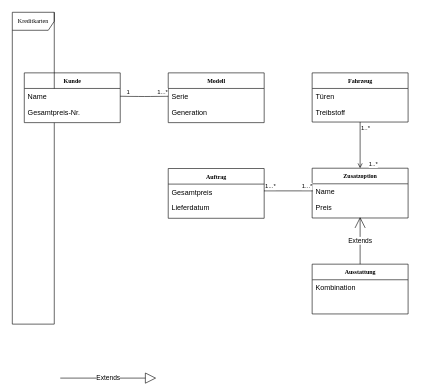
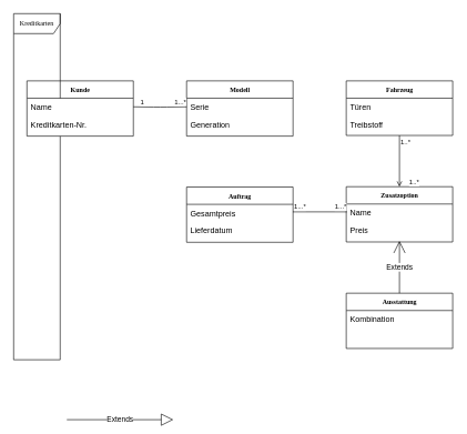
  <mxCell id="0" />
  <mxCell id="1" parent="0" />
  <mxCell id="2" value="Kreditkarten" style="shape=umlFrame;whiteSpace=wrap;html=1;rounded=0;shadow=0;comic=0;labelBackgroundColor=none;strokeColor=#000000;strokeWidth=1;fillColor=#ffffff;fontFamily=Verdana;fontSize=10;fontColor=#000000;align=center;width=110;height=30;" parent="1" vertex="1"><mxGeometry x="20" y="20" width="70" height="520" as="geometry" /></mxCell>
  <mxCell id="3" value="&lt;b&gt;Kunde&lt;/b&gt;" style="swimlane;html=1;fontStyle=0;childLayout=stackLayout;horizontal=1;startSize=26;fillColor=none;horizontalStack=0;resizeParent=1;resizeLast=0;collapsible=1;marginBottom=0;swimlaneFillColor=#ffffff;rounded=0;shadow=0;comic=0;labelBackgroundColor=none;strokeColor=#000000;strokeWidth=1;fontFamily=Verdana;fontSize=10;fontColor=#000000;align=center;" parent="1" vertex="1"><mxGeometry x="40" y="121" width="160" height="83" as="geometry" /></mxCell>
  <mxCell id="4" value="Name" style="text;html=1;strokeColor=none;fillColor=none;align=left;verticalAlign=top;spacingLeft=4;spacingRight=4;whiteSpace=wrap;overflow=hidden;rotatable=0;points=[[0,0.5],[1,0.5]];portConstraint=eastwest;" parent="3" vertex="1"><mxGeometry y="26" width="160" height="26" as="geometry" /></mxCell>
- <mxCell id="5" value="Gesamtpreis-Nr." style="text;html=1;strokeColor=none;fillColor=none;align=left;verticalAlign=top;spacingLeft=4;spacingRight=4;whiteSpace=wrap;overflow=hidden;rotatable=0;points=[[0,0.5],[1,0.5]];portConstraint=eastwest;" parent="3" vertex="1"><mxGeometry y="52" width="160" height="26" as="geometry" /></mxCell>
+ <mxCell id="5" value="Kreditkarten-Nr." style="text;html=1;strokeColor=none;fillColor=none;align=left;verticalAlign=top;spacingLeft=4;spacingRight=4;whiteSpace=wrap;overflow=hidden;rotatable=0;points=[[0,0.5],[1,0.5]];portConstraint=eastwest;" parent="3" vertex="1"><mxGeometry y="52" width="160" height="26" as="geometry" /></mxCell>
  <mxCell id="6" value="&lt;b&gt;Modell&lt;/b&gt;" style="swimlane;html=1;fontStyle=0;childLayout=stackLayout;horizontal=1;startSize=26;fillColor=none;horizontalStack=0;resizeParent=1;resizeLast=0;collapsible=1;marginBottom=0;swimlaneFillColor=#ffffff;rounded=0;shadow=0;comic=0;labelBackgroundColor=none;strokeColor=#000000;strokeWidth=1;fontFamily=Verdana;fontSize=10;fontColor=#000000;align=center;" parent="1" vertex="1"><mxGeometry x="280" y="121" width="160" height="83" as="geometry" /></mxCell>
  <mxCell id="7" value="Serie" style="text;html=1;strokeColor=none;fillColor=none;align=left;verticalAlign=top;spacingLeft=4;spacingRight=4;whiteSpace=wrap;overflow=hidden;rotatable=0;points=[[0,0.5],[1,0.5]];portConstraint=eastwest;" parent="6" vertex="1"><mxGeometry y="26" width="160" height="26" as="geometry" /></mxCell>
  <mxCell id="8" value="Generation" style="text;html=1;strokeColor=none;fillColor=none;align=left;verticalAlign=top;spacingLeft=4;spacingRight=4;whiteSpace=wrap;overflow=hidden;rotatable=0;points=[[0,0.5],[1,0.5]];portConstraint=eastwest;" parent="6" vertex="1"><mxGeometry y="52" width="160" height="26" as="geometry" /></mxCell>
  <mxCell id="9" value="&lt;b&gt;Auftrag&lt;/b&gt;" style="swimlane;html=1;fontStyle=0;childLayout=stackLayout;horizontal=1;startSize=26;fillColor=none;horizontalStack=0;resizeParent=1;resizeLast=0;collapsible=1;marginBottom=0;swimlaneFillColor=#ffffff;rounded=0;shadow=0;comic=0;labelBackgroundColor=none;strokeColor=#000000;strokeWidth=1;fontFamily=Verdana;fontSize=10;fontColor=#000000;align=center;" vertex="1" parent="1"><mxGeometry x="280" y="280.5" width="160" height="83" as="geometry" /></mxCell>
  <mxCell id="10" value="Gesamtpreis" style="text;html=1;strokeColor=none;fillColor=none;align=left;verticalAlign=top;spacingLeft=4;spacingRight=4;whiteSpace=wrap;overflow=hidden;rotatable=0;points=[[0,0.5],[1,0.5]];portConstraint=eastwest;" vertex="1" parent="9"><mxGeometry y="26" width="160" height="26" as="geometry" /></mxCell>
  <mxCell id="11" value="Lieferdatum" style="text;html=1;strokeColor=none;fillColor=none;align=left;verticalAlign=top;spacingLeft=4;spacingRight=4;whiteSpace=wrap;overflow=hidden;rotatable=0;points=[[0,0.5],[1,0.5]];portConstraint=eastwest;" vertex="1" parent="9"><mxGeometry y="52" width="160" height="26" as="geometry" /></mxCell>
  <mxCell id="12" value="&lt;b&gt;Zusatzoption&lt;/b&gt;" style="swimlane;html=1;fontStyle=0;childLayout=stackLayout;horizontal=1;startSize=26;fillColor=none;horizontalStack=0;resizeParent=1;resizeLast=0;collapsible=1;marginBottom=0;swimlaneFillColor=#ffffff;rounded=0;shadow=0;comic=0;labelBackgroundColor=none;strokeColor=#000000;strokeWidth=1;fontFamily=Verdana;fontSize=10;fontColor=#000000;align=center;" vertex="1" parent="1"><mxGeometry x="520" y="280" width="160" height="83" as="geometry" /></mxCell>
  <mxCell id="13" value="Name" style="text;html=1;strokeColor=none;fillColor=none;align=left;verticalAlign=top;spacingLeft=4;spacingRight=4;whiteSpace=wrap;overflow=hidden;rotatable=0;points=[[0,0.5],[1,0.5]];portConstraint=eastwest;" vertex="1" parent="12"><mxGeometry y="26" width="160" height="26" as="geometry" /></mxCell>
  <mxCell id="14" value="Preis" style="text;html=1;strokeColor=none;fillColor=none;align=left;verticalAlign=top;spacingLeft=4;spacingRight=4;whiteSpace=wrap;overflow=hidden;rotatable=0;points=[[0,0.5],[1,0.5]];portConstraint=eastwest;" vertex="1" parent="12"><mxGeometry y="52" width="160" height="26" as="geometry" /></mxCell>
  <mxCell id="15" value="&lt;b&gt;Ausstattung&lt;/b&gt;" style="swimlane;html=1;fontStyle=0;childLayout=stackLayout;horizontal=1;startSize=26;fillColor=none;horizontalStack=0;resizeParent=1;resizeLast=0;collapsible=1;marginBottom=0;swimlaneFillColor=#ffffff;rounded=0;shadow=0;comic=0;labelBackgroundColor=none;strokeColor=#000000;strokeWidth=1;fontFamily=Verdana;fontSize=10;fontColor=#000000;align=center;" vertex="1" parent="1"><mxGeometry x="520" y="440" width="160" height="83" as="geometry" /></mxCell>
  <mxCell id="16" value="Kombination" style="text;html=1;strokeColor=none;fillColor=none;align=left;verticalAlign=top;spacingLeft=4;spacingRight=4;whiteSpace=wrap;overflow=hidden;rotatable=0;points=[[0,0.5],[1,0.5]];portConstraint=eastwest;" vertex="1" parent="15"><mxGeometry y="26" width="160" height="26" as="geometry" /></mxCell>
  <mxCell id="17" value="&lt;b&gt;Fahrzeug&lt;/b&gt;" style="swimlane;html=1;fontStyle=0;childLayout=stackLayout;horizontal=1;startSize=26;fillColor=none;horizontalStack=0;resizeParent=1;resizeLast=0;collapsible=1;marginBottom=0;swimlaneFillColor=#ffffff;rounded=0;shadow=0;comic=0;labelBackgroundColor=none;strokeColor=#000000;strokeWidth=1;fontFamily=Verdana;fontSize=10;fontColor=#000000;align=center;" vertex="1" parent="1"><mxGeometry x="520" y="121" width="160" height="82" as="geometry" /></mxCell>
  <mxCell id="18" value="Türen" style="text;html=1;strokeColor=none;fillColor=none;align=left;verticalAlign=top;spacingLeft=4;spacingRight=4;whiteSpace=wrap;overflow=hidden;rotatable=0;points=[[0,0.5],[1,0.5]];portConstraint=eastwest;" vertex="1" parent="17"><mxGeometry y="26" width="160" height="26" as="geometry" /></mxCell>
  <mxCell id="19" value="Treibstoff" style="text;html=1;strokeColor=none;fillColor=none;align=left;verticalAlign=top;spacingLeft=4;spacingRight=4;whiteSpace=wrap;overflow=hidden;rotatable=0;points=[[0,0.5],[1,0.5]];portConstraint=eastwest;" vertex="1" parent="17"><mxGeometry y="52" width="160" height="26" as="geometry" /></mxCell>
  <mxCell id="20" value="Extends" style="endArrow=open;endSize=16;endFill=0;html=1;entryX=0.5;entryY=1.135;entryDx=0;entryDy=0;entryPerimeter=0;exitX=0.5;exitY=0;exitDx=0;exitDy=0;" edge="1" parent="1" source="15" target="14"><mxGeometry width="160" relative="1" as="geometry"><mxPoint x="50" y="561.5" as="sourcePoint" /><mxPoint x="210" y="561.5" as="targetPoint" /></mxGeometry></mxCell>
  <mxCell id="21" value="Extends" style="endArrow=block;endSize=16;endFill=0;html=1;" edge="1" parent="1"><mxGeometry width="160" relative="1" as="geometry"><mxPoint x="100" y="630" as="sourcePoint" /><mxPoint x="260" y="630" as="targetPoint" /></mxGeometry></mxCell>
  <mxCell id="22" value="" style="endArrow=none;html=1;edgeStyle=orthogonalEdgeStyle;entryX=0;entryY=0.5;entryDx=0;entryDy=0;" edge="1" parent="1" target="7"><mxGeometry relative="1" as="geometry"><mxPoint x="200" y="160" as="sourcePoint" /><mxPoint x="260" y="160" as="targetPoint" /></mxGeometry></mxCell>
  <mxCell id="23" value="1...*" style="resizable=0;html=1;align=right;verticalAlign=bottom;labelBackgroundColor=#ffffff;fontSize=10;" connectable="0" vertex="1" parent="22"><mxGeometry x="1" relative="1" as="geometry" /></mxCell>
  <mxCell id="24" value="" style="endArrow=open;html=1;edgeStyle=orthogonalEdgeStyle;entryX=0.5;entryY=0;entryDx=0;entryDy=0;exitX=0.5;exitY=1;exitDx=0;exitDy=0;" edge="1" parent="1" source="17" target="12"><mxGeometry relative="1" as="geometry"><mxPoint x="630" y="230" as="sourcePoint" /><mxPoint x="170" y="670" as="targetPoint" /></mxGeometry></mxCell>
  <mxCell id="25" value="1..*" style="resizable=0;html=1;align=left;verticalAlign=bottom;labelBackgroundColor=#ffffff;fontSize=10;" connectable="0" vertex="1" parent="24"><mxGeometry x="-1" relative="1" as="geometry"><mxPoint y="17" as="offset" /></mxGeometry></mxCell>
  <mxCell id="26" value="1..*" style="resizable=0;html=1;align=right;verticalAlign=bottom;labelBackgroundColor=#ffffff;fontSize=10;" connectable="0" vertex="1" parent="24"><mxGeometry x="1" relative="1" as="geometry"><mxPoint x="30" y="0.5" as="offset" /></mxGeometry></mxCell>
  <mxCell id="27" value="" style="endArrow=none;html=1;edgeStyle=orthogonalEdgeStyle;exitX=1;exitY=0.325;exitDx=0;exitDy=0;exitPerimeter=0;entryX=0.005;entryY=0.344;entryDx=0;entryDy=0;entryPerimeter=0;" edge="1" parent="1"><mxGeometry relative="1" as="geometry"><mxPoint x="439.69" y="317.793" as="sourcePoint" /><mxPoint x="521.069" y="317.793" as="targetPoint" /></mxGeometry></mxCell>
  <mxCell id="28" value="1...*" style="resizable=0;html=1;align=left;verticalAlign=bottom;labelBackgroundColor=#ffffff;fontSize=10;" connectable="0" vertex="1" parent="27"><mxGeometry x="-1" relative="1" as="geometry" /></mxCell>
  <mxCell id="29" value="1...*" style="resizable=0;html=1;align=right;verticalAlign=bottom;labelBackgroundColor=#ffffff;fontSize=10;" connectable="0" vertex="1" parent="27"><mxGeometry x="1" relative="1" as="geometry" /></mxCell>
  <mxCell id="30" value="1&amp;nbsp;&amp;nbsp;&amp;nbsp; " style="resizable=0;html=1;align=right;verticalAlign=bottom;labelBackgroundColor=#ffffff;fontSize=10;fillColor=#ffe6cc;" connectable="0" vertex="1" parent="1"><mxGeometry x="224.999" y="159.81" as="geometry" /></mxCell>
